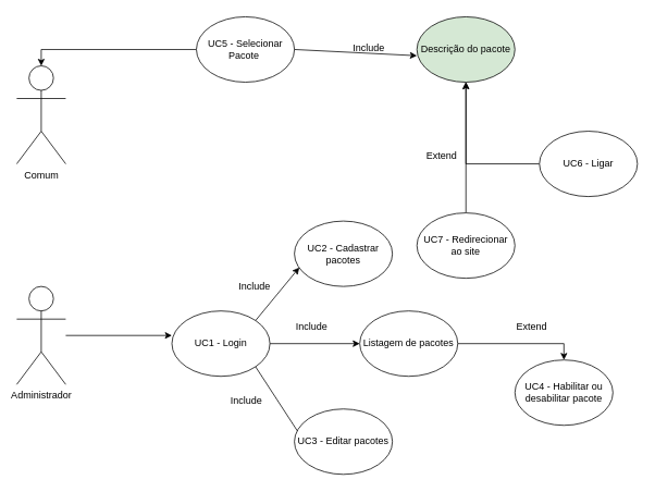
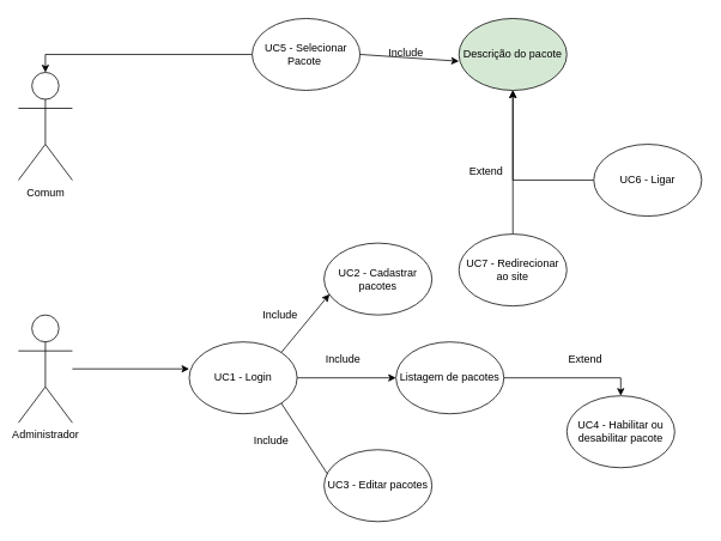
  <mxCell id="0" />
  <mxCell id="1" parent="0" />
  <mxCell id="2" value="Comum&lt;br&gt;" style="shape=umlActor;verticalLabelPosition=bottom;labelBackgroundColor=#ffffff;verticalAlign=top;html=1;outlineConnect=0;" vertex="1" parent="1"><mxGeometry x="20" width="60" height="120" as="geometry" y="80" /></mxCell>
  <mxCell id="3" style="edgeStyle=orthogonalEdgeStyle;rounded=0;orthogonalLoop=1;jettySize=auto;html=1;entryX=0;entryY=0.375;entryDx=0;entryDy=0;entryPerimeter=0;" edge="1" parent="1" source="4" target="16"><mxGeometry relative="1" as="geometry" /></mxCell>
  <mxCell id="4" value="Administrador" style="shape=umlActor;verticalLabelPosition=bottom;labelBackgroundColor=#ffffff;verticalAlign=top;html=1;outlineConnect=0;" vertex="1" parent="1"><mxGeometry x="20" y="350" width="60" height="120" as="geometry" /></mxCell>
  <mxCell id="5" style="edgeStyle=orthogonalEdgeStyle;rounded=0;orthogonalLoop=1;jettySize=auto;html=1;entryX=0.5;entryY=0;entryDx=0;entryDy=0;entryPerimeter=0;" edge="1" parent="1" source="6" target="2"><mxGeometry relative="1" as="geometry"><mxPoint x="100" y="140" as="targetPoint" /></mxGeometry></mxCell>
- <mxCell id="6" value="UC5 - Selecionar Pacote&amp;nbsp;" style="ellipse;whiteSpace=wrap;html=1;" vertex="1" parent="1"><mxGeometry x="240" y="20" width="120" height="80" as="geometry" /></mxCell>
+ <mxCell id="6" value="UC5 - Selecionar Pacote&amp;nbsp;" style="ellipse;whiteSpace=wrap;html=1;" vertex="1" parent="1"><mxGeometry x="280" y="20" width="120" height="80" as="geometry" /></mxCell>
  <mxCell id="7" value="Descrição do pacote" style="ellipse;whiteSpace=wrap;html=1;fillColor=#d5e8d4;" vertex="1" parent="1"><mxGeometry x="510" y="20" width="120" height="80" as="geometry" /></mxCell>
  <mxCell id="8" value="" style="endArrow=classic;html=1;entryX=0;entryY=0.595;entryDx=0;entryDy=0;entryPerimeter=0;exitX=1;exitY=0.5;exitDx=0;exitDy=0;" edge="1" parent="1" source="6" target="7"><mxGeometry width="50" height="50" relative="1" as="geometry"><mxPoint x="440" y="85" as="sourcePoint" /><mxPoint x="490" y="35" as="targetPoint" /></mxGeometry></mxCell>
  <mxCell id="9" value="Include&lt;br&gt;" style="text;html=1;resizable=0;points=[];autosize=1;align=left;verticalAlign=top;spacingTop=-4;direction=west;" vertex="1" parent="1"><mxGeometry x="430" y="48" width="50" height="20" as="geometry" /></mxCell>
  <mxCell id="10" style="edgeStyle=orthogonalEdgeStyle;rounded=0;orthogonalLoop=1;jettySize=auto;html=1;" edge="1" parent="1" source="11" target="7"><mxGeometry relative="1" as="geometry" /></mxCell>
  <mxCell id="11" value="UC7 - Redirecionar ao site" style="ellipse;whiteSpace=wrap;html=1;" vertex="1" parent="1"><mxGeometry x="510" y="260" width="120" height="80" as="geometry" /></mxCell>
  <mxCell id="12" style="edgeStyle=orthogonalEdgeStyle;rounded=0;orthogonalLoop=1;jettySize=auto;html=1;entryX=0.5;entryY=1;entryDx=0;entryDy=0;" edge="1" parent="1" source="13" target="7"><mxGeometry relative="1" as="geometry" /></mxCell>
  <mxCell id="13" value="UC6 - Ligar" style="ellipse;whiteSpace=wrap;html=1;" vertex="1" parent="1"><mxGeometry x="660" y="160" width="120" height="80" as="geometry" /></mxCell>
  <mxCell id="14" value="Extend&lt;br&gt;" style="text;html=1;resizable=0;points=[];autosize=1;align=left;verticalAlign=top;spacingTop=-4;" vertex="1" parent="1"><mxGeometry x="520" y="180" width="50" height="20" as="geometry" /></mxCell>
  <mxCell id="15" style="edgeStyle=orthogonalEdgeStyle;rounded=0;orthogonalLoop=1;jettySize=auto;html=1;" edge="1" parent="1" source="16" target="18"><mxGeometry relative="1" as="geometry" /></mxCell>
  <mxCell id="16" value="UC1 - Login" style="ellipse;whiteSpace=wrap;html=1;" vertex="1" parent="1"><mxGeometry x="210" y="380" width="120" height="80" as="geometry" /></mxCell>
  <mxCell id="17" style="edgeStyle=orthogonalEdgeStyle;rounded=0;orthogonalLoop=1;jettySize=auto;html=1;entryX=0.5;entryY=0;entryDx=0;entryDy=0;" edge="1" parent="1" source="18" target="26"><mxGeometry relative="1" as="geometry" /></mxCell>
  <mxCell id="18" value="Listagem de pacotes&lt;br&gt;" style="ellipse;whiteSpace=wrap;html=1;" vertex="1" parent="1"><mxGeometry x="440" y="380" width="120" height="80" as="geometry" /></mxCell>
  <mxCell id="19" value="UC3 - Editar pacotes" style="ellipse;whiteSpace=wrap;html=1;" vertex="1" parent="1"><mxGeometry x="360" y="500" width="120" height="80" as="geometry" /></mxCell>
  <mxCell id="20" value="" style="endArrow=none;html=1;entryX=0.03;entryY=0.335;entryDx=0;entryDy=0;entryPerimeter=0;exitX=1;exitY=1;exitDx=0;exitDy=0;" edge="1" parent="1" source="16" target="19"><mxGeometry width="50" height="50" relative="1" as="geometry"><mxPoint x="348" y="520" as="sourcePoint" /><mxPoint x="398" y="470" as="targetPoint" /></mxGeometry></mxCell>
  <mxCell id="21" value="UC2&amp;nbsp;- Cadastrar pacotes" style="ellipse;whiteSpace=wrap;html=1;" vertex="1" parent="1"><mxGeometry x="360" y="270" width="120" height="80" as="geometry" /></mxCell>
  <mxCell id="22" value="" style="endArrow=classic;html=1;entryX=0.05;entryY=0.71;entryDx=0;entryDy=0;entryPerimeter=0;exitX=1;exitY=0;exitDx=0;exitDy=0;" edge="1" parent="1" source="16" target="21"><mxGeometry width="50" height="50" relative="1" as="geometry"><mxPoint x="330.04" y="460" as="sourcePoint" /><mxPoint x="373.6" y="536.8" as="targetPoint" /></mxGeometry></mxCell>
  <mxCell id="23" value="Include&lt;br&gt;" style="text;html=1;resizable=0;points=[];autosize=1;align=left;verticalAlign=top;spacingTop=-4;direction=west;" vertex="1" parent="1"><mxGeometry x="290" y="340" width="50" height="20" as="geometry" /></mxCell>
  <mxCell id="24" value="Include&lt;br&gt;" style="text;html=1;resizable=0;points=[];autosize=1;align=left;verticalAlign=top;spacingTop=-4;direction=west;" vertex="1" parent="1"><mxGeometry x="360" y="390" width="50" height="20" as="geometry" /></mxCell>
  <mxCell id="25" value="Include&lt;br&gt;" style="text;html=1;resizable=0;points=[];autosize=1;align=left;verticalAlign=top;spacingTop=-4;direction=west;" vertex="1" parent="1"><mxGeometry x="280" y="480" width="50" height="20" as="geometry" /></mxCell>
  <mxCell id="26" value="UC4 - Habilitar ou desabilitar pacote" style="ellipse;whiteSpace=wrap;html=1;" vertex="1" parent="1"><mxGeometry x="630" y="440" width="120" height="80" as="geometry" /></mxCell>
  <mxCell id="27" value="Extend&lt;br&gt;" style="text;html=1;resizable=0;points=[];autosize=1;align=left;verticalAlign=top;spacingTop=-4;" vertex="1" parent="1"><mxGeometry x="630" y="390" width="50" height="20" as="geometry" /></mxCell>
